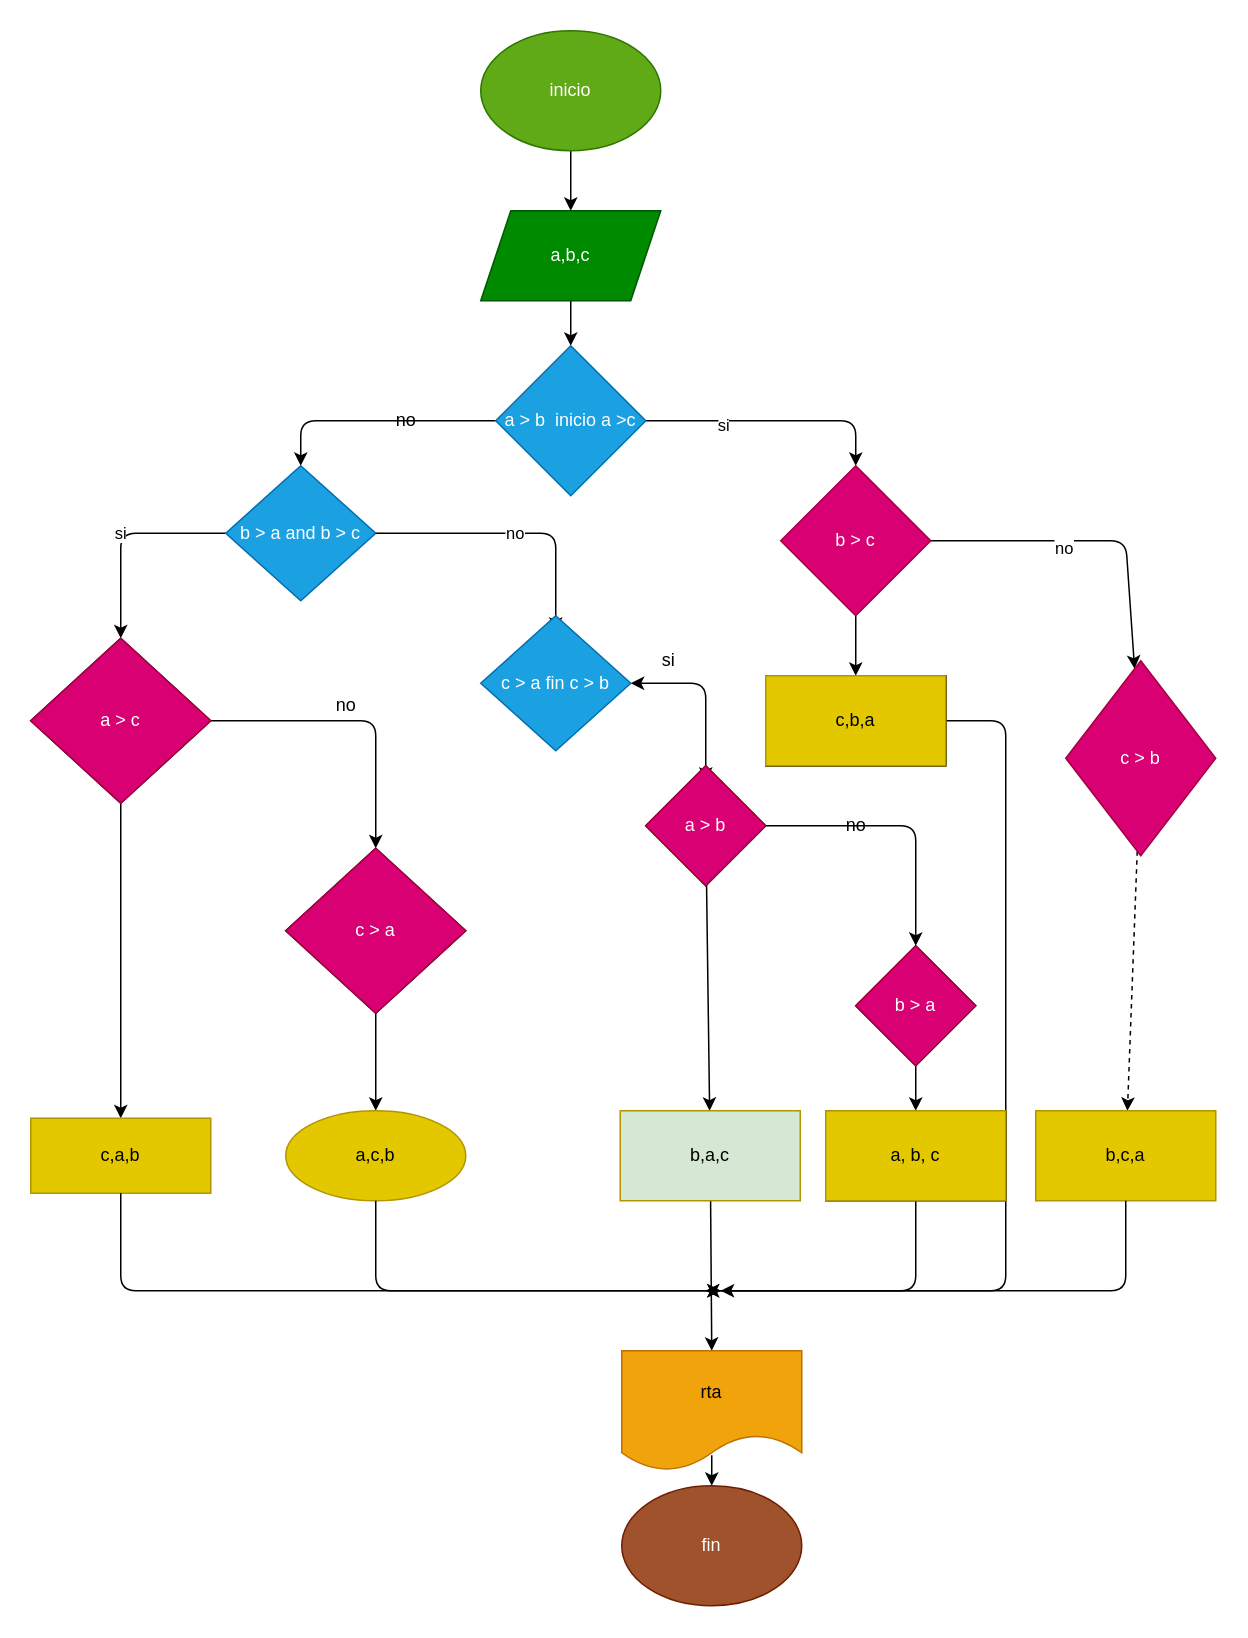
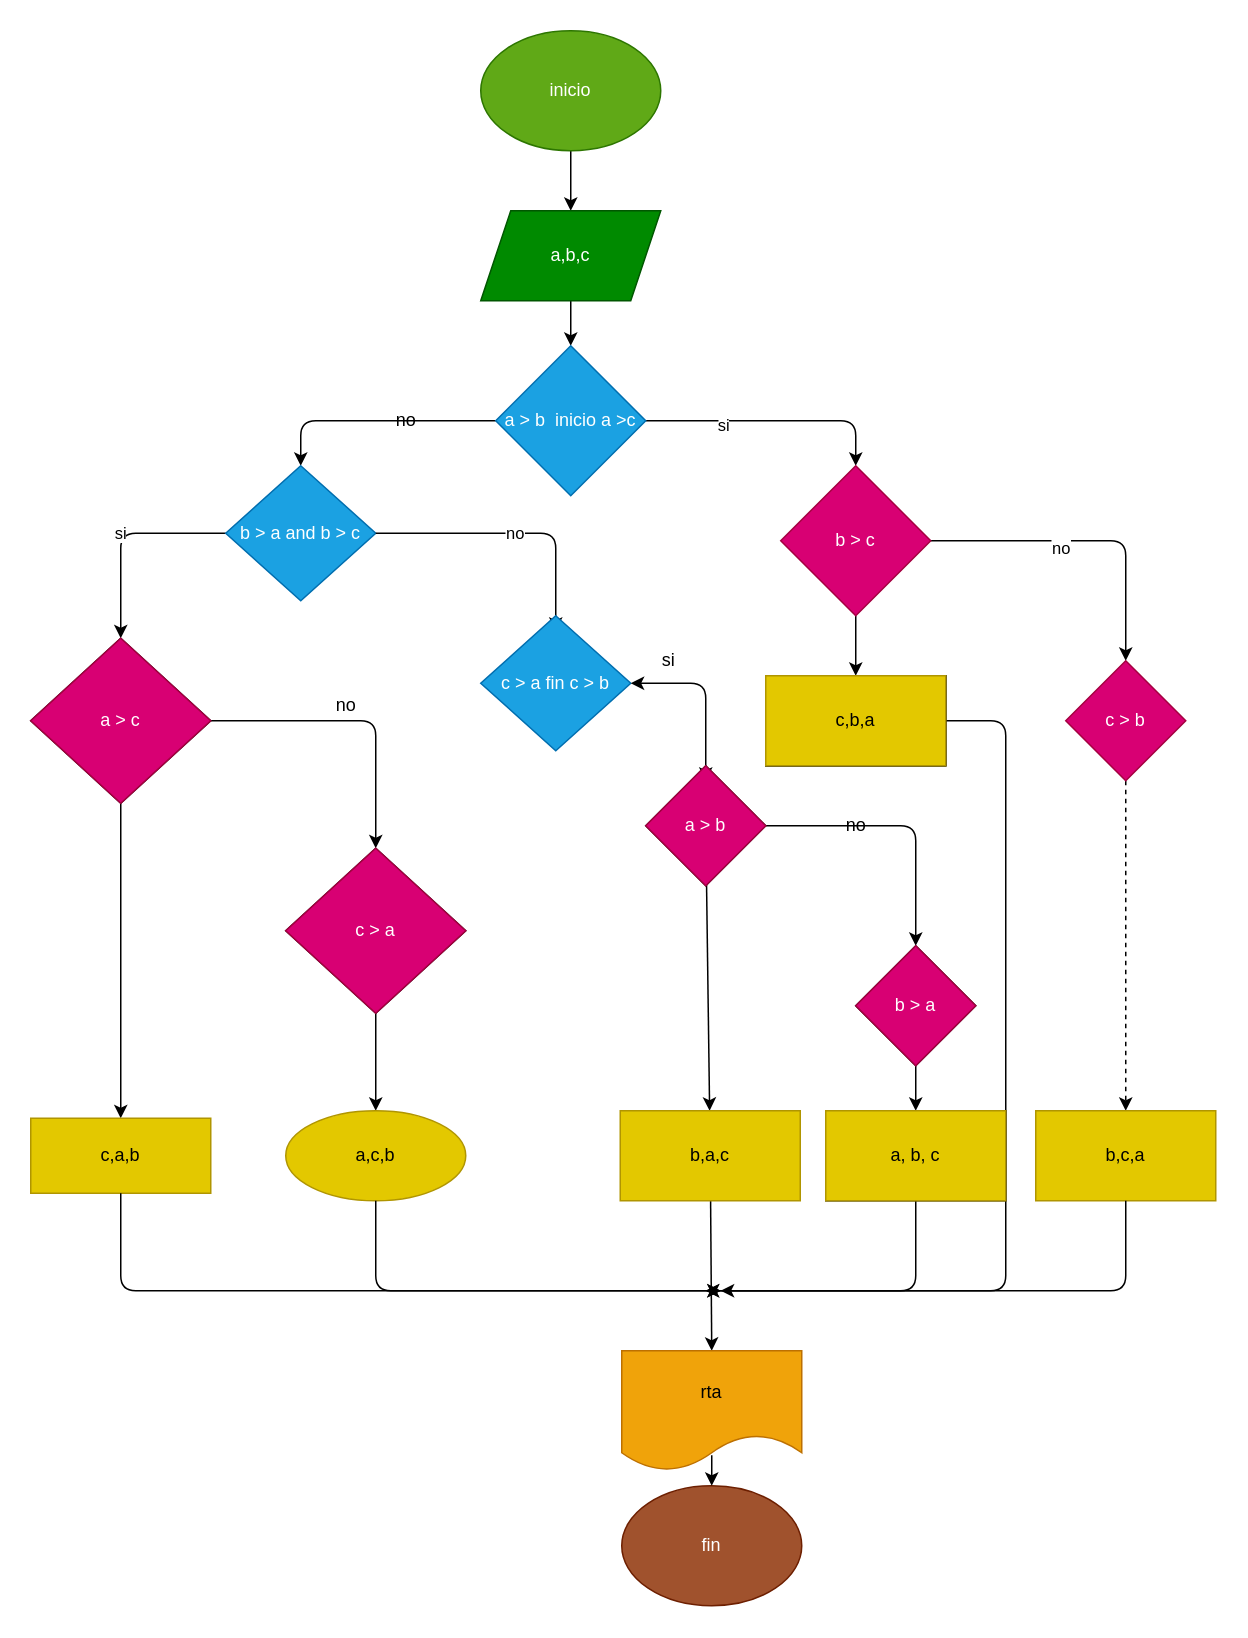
  <mxCell id="0" />
  <mxCell id="1" parent="0" />
  <mxCell id="2" value="" style="edgeStyle=none;html=1;" edge="1" parent="1" source="3" target="5"><mxGeometry relative="1" as="geometry" /></mxCell>
  <mxCell id="3" value="inicio" style="ellipse;whiteSpace=wrap;html=1;fillColor=#60a917;fontColor=#ffffff;strokeColor=#2D7600;" vertex="1" parent="1"><mxGeometry x="320" y="20" width="120" height="80" as="geometry" /></mxCell>
  <mxCell id="4" value="" style="edgeStyle=none;html=1;" edge="1" parent="1" source="5" target="9"><mxGeometry relative="1" as="geometry" /></mxCell>
  <mxCell id="5" value="a,b,c" style="shape=parallelogram;perimeter=parallelogramPerimeter;whiteSpace=wrap;html=1;fixedSize=1;fillColor=#008a00;fontColor=#ffffff;strokeColor=#005700;" vertex="1" parent="1"><mxGeometry x="320" y="140" width="120" height="60" as="geometry" /></mxCell>
  <mxCell id="6" value="" style="edgeStyle=none;html=1;" edge="1" parent="1" source="9" target="13"><mxGeometry relative="1" as="geometry"><Array as="points"><mxPoint x="570" y="280" /></Array></mxGeometry></mxCell>
  <mxCell id="7" value="si" style="edgeLabel;html=1;align=center;verticalAlign=middle;resizable=0;points=[];" vertex="1" connectable="0" parent="6"><mxGeometry x="-0.402" y="-2" relative="1" as="geometry"><mxPoint as="offset" /></mxGeometry></mxCell>
  <mxCell id="8" value="" style="edgeStyle=none;html=1;" edge="1" parent="1" source="9" target="19"><mxGeometry relative="1" as="geometry"><Array as="points"><mxPoint x="200" y="280" /></Array></mxGeometry></mxCell>
  <mxCell id="9" value="a &amp;gt; b&amp;nbsp; inicio a &amp;gt;c" style="rhombus;whiteSpace=wrap;html=1;fillColor=#1ba1e2;fontColor=#ffffff;strokeColor=#006EAF;" vertex="1" parent="1"><mxGeometry x="330" y="230" width="100" height="100" as="geometry" /></mxCell>
  <mxCell id="10" value="" style="edgeStyle=none;html=1;" edge="1" parent="1" source="13" target="14"><mxGeometry relative="1" as="geometry" /></mxCell>
  <mxCell id="11" value="" style="edgeStyle=none;html=1;" edge="1" parent="1" source="13" target="16"><mxGeometry relative="1" as="geometry"><Array as="points"><mxPoint x="750" y="360" /></Array></mxGeometry></mxCell>
  <mxCell id="12" value="no" style="edgeLabel;html=1;align=center;verticalAlign=middle;resizable=0;points=[];" vertex="1" connectable="0" parent="11"><mxGeometry x="-0.181" y="-4" relative="1" as="geometry"><mxPoint as="offset" /></mxGeometry></mxCell>
  <mxCell id="13" value="b &amp;gt; c" style="rhombus;whiteSpace=wrap;html=1;fillColor=#d80073;fontColor=#ffffff;strokeColor=#A50040;" vertex="1" parent="1"><mxGeometry x="520" y="310" width="100" height="100" as="geometry" /></mxCell>
  <mxCell id="14" value="c,b,a" style="whiteSpace=wrap;html=1;" vertex="1" parent="1"><mxGeometry x="510" y="450" width="120" height="60" as="geometry" /></mxCell>
  <mxCell id="15" value="" style="edgeStyle=none;html=1;dashed=1;" edge="1" parent="1" source="16" target="17"><mxGeometry relative="1" as="geometry" /></mxCell>
- <mxCell id="16" value="c &amp;gt; b" style="rhombus;whiteSpace=wrap;html=1;fillColor=#d80073;fontColor=#ffffff;strokeColor=#A50040;" vertex="1" parent="1"><mxGeometry x="710" y="440" width="100" height="130" as="geometry" /></mxCell>
+ <mxCell id="16" value="c &amp;gt; b" style="rhombus;whiteSpace=wrap;html=1;fillColor=#d80073;fontColor=#ffffff;strokeColor=#A50040;" vertex="1" parent="1"><mxGeometry x="710" y="440" width="80" height="80" as="geometry" /></mxCell>
  <mxCell id="17" value="b,c,a" style="whiteSpace=wrap;html=1;fillColor=#e3c800;fontColor=#000000;strokeColor=#B09500;" vertex="1" parent="1"><mxGeometry x="690" y="740" width="120" height="60" as="geometry" /></mxCell>
  <mxCell id="18" value="si" style="edgeStyle=none;html=1;" edge="1" parent="1" source="19" target="23"><mxGeometry relative="1" as="geometry"><Array as="points"><mxPoint x="80" y="355" /></Array></mxGeometry></mxCell>
  <mxCell id="19" value="b &amp;gt; a and b &amp;gt; c" style="rhombus;whiteSpace=wrap;html=1;fillColor=#1ba1e2;fontColor=#ffffff;strokeColor=#006EAF;" vertex="1" parent="1"><mxGeometry x="150" y="310" width="100" height="90" as="geometry" /></mxCell>
  <mxCell id="20" value="no" style="text;html=1;align=center;verticalAlign=middle;resizable=0;points=[];autosize=1;strokeColor=none;fillColor=none;" vertex="1" parent="1"><mxGeometry x="250" y="265" width="40" height="30" as="geometry" /></mxCell>
  <mxCell id="21" value="" style="edgeStyle=none;html=1;" edge="1" parent="1" source="23" target="24"><mxGeometry relative="1" as="geometry" /></mxCell>
  <mxCell id="22" value="" style="edgeStyle=none;html=1;" edge="1" parent="1" source="23" target="26"><mxGeometry relative="1" as="geometry"><Array as="points"><mxPoint x="250" y="480" /></Array></mxGeometry></mxCell>
  <mxCell id="23" value="a &amp;gt; c" style="rhombus;whiteSpace=wrap;html=1;" vertex="1" parent="1"><mxGeometry x="20" y="425" width="120" height="110" as="geometry" /></mxCell>
  <mxCell id="24" value="c,a,b" style="whiteSpace=wrap;html=1;fillColor=#e3c800;fontColor=#000000;strokeColor=#B09500;" vertex="1" parent="1"><mxGeometry x="20" y="745" width="120" height="50" as="geometry" /></mxCell>
  <mxCell id="25" value="" style="edgeStyle=none;html=1;" edge="1" parent="1" source="26" target="29"><mxGeometry relative="1" as="geometry" /></mxCell>
  <mxCell id="26" value="c &amp;gt; a" style="rhombus;whiteSpace=wrap;html=1;" vertex="1" parent="1"><mxGeometry x="190" y="565" width="120" height="110" as="geometry" /></mxCell>
  <mxCell id="27" value="no" style="endArrow=classic;html=1;exitX=1;exitY=0.5;exitDx=0;exitDy=0;" edge="1" parent="1" source="19"><mxGeometry width="50" height="50" relative="1" as="geometry"><mxPoint x="150" y="430" as="sourcePoint" /><mxPoint x="370" y="420" as="targetPoint" /><Array as="points"><mxPoint x="370" y="355" /></Array></mxGeometry></mxCell>
  <mxCell id="28" value="no" style="text;html=1;align=center;verticalAlign=middle;resizable=0;points=[];autosize=1;strokeColor=none;fillColor=none;" vertex="1" parent="1"><mxGeometry x="210" y="455" width="40" height="30" as="geometry" /></mxCell>
  <mxCell id="29" value="a,c,b" style="ellipse;whiteSpace=wrap;html=1;fillColor=#e3c800;fontColor=#000000;strokeColor=#B09500;" vertex="1" parent="1"><mxGeometry x="190" y="740" width="120" height="60" as="geometry" /></mxCell>
  <mxCell id="30" value="c &amp;gt; a fin c &amp;gt; b" style="rhombus;whiteSpace=wrap;html=1;fillColor=#1ba1e2;fontColor=#ffffff;strokeColor=#006EAF;" vertex="1" parent="1"><mxGeometry x="320" y="410" width="100" height="90" as="geometry" /></mxCell>
  <mxCell id="31" value="" style="endArrow=classic;startArrow=classic;html=1;entryX=1;entryY=0.5;entryDx=0;entryDy=0;entryPerimeter=0;" edge="1" parent="1" target="30"><mxGeometry width="50" height="50" relative="1" as="geometry"><mxPoint x="470" y="520" as="sourcePoint" /><mxPoint x="390" y="450" as="targetPoint" /><Array as="points"><mxPoint x="470" y="455" /></Array></mxGeometry></mxCell>
  <mxCell id="32" value="si" style="text;html=1;align=center;verticalAlign=middle;resizable=0;points=[];autosize=1;strokeColor=none;fillColor=none;" vertex="1" parent="1"><mxGeometry x="430" y="425" width="30" height="30" as="geometry" /></mxCell>
  <mxCell id="33" value="" style="edgeStyle=none;html=1;" edge="1" parent="1" source="35" target="37"><mxGeometry relative="1" as="geometry" /></mxCell>
  <mxCell id="34" value="" style="edgeStyle=none;html=1;" edge="1" parent="1" source="35" target="39"><mxGeometry relative="1" as="geometry"><Array as="points"><mxPoint x="610" y="550" /></Array></mxGeometry></mxCell>
  <mxCell id="35" value="a &amp;gt; b" style="rhombus;whiteSpace=wrap;html=1;" vertex="1" parent="1"><mxGeometry x="430" y="510" width="80" height="80" as="geometry" /></mxCell>
  <mxCell id="36" value="" style="edgeStyle=none;html=1;entryX=0.5;entryY=0;entryDx=0;entryDy=0;" edge="1" parent="1" source="37" target="42"><mxGeometry relative="1" as="geometry" /></mxCell>
- <mxCell id="37" value="b,a,c" style="whiteSpace=wrap;html=1;fillColor=#d5e8d4;fontColor=#000000;strokeColor=#B09500;" vertex="1" parent="1"><mxGeometry x="413" y="740" width="120" height="60" as="geometry" /></mxCell>
+ <mxCell id="37" value="b,a,c" style="whiteSpace=wrap;html=1;fillColor=#e3c800;fontColor=#000000;strokeColor=#B09500;" vertex="1" parent="1"><mxGeometry x="413" y="740" width="120" height="60" as="geometry" /></mxCell>
  <mxCell id="38" value="" style="edgeStyle=none;html=1;" edge="1" parent="1" source="39" target="41"><mxGeometry relative="1" as="geometry" /></mxCell>
  <mxCell id="39" value="b &amp;gt; a" style="rhombus;whiteSpace=wrap;html=1;" vertex="1" parent="1"><mxGeometry x="570" y="630" width="80" height="80" as="geometry" /></mxCell>
  <mxCell id="40" value="no" style="text;html=1;align=center;verticalAlign=middle;resizable=0;points=[];autosize=1;strokeColor=none;fillColor=none;" vertex="1" parent="1"><mxGeometry x="550" y="535" width="40" height="30" as="geometry" /></mxCell>
  <mxCell id="41" value="a, b, c" style="whiteSpace=wrap;html=1;" vertex="1" parent="1"><mxGeometry x="550" y="740" width="120" height="60" as="geometry" /></mxCell>
  <mxCell id="42" value="rta" style="shape=document;whiteSpace=wrap;html=1;boundedLbl=1;fillColor=#f0a30a;fontColor=#000000;strokeColor=#BD7000;" vertex="1" parent="1"><mxGeometry x="414" y="900" width="120" height="80" as="geometry" /></mxCell>
  <mxCell id="43" value="" style="endArrow=classic;html=1;exitX=0.5;exitY=1;exitDx=0;exitDy=0;" edge="1" parent="1" source="24"><mxGeometry width="50" height="50" relative="1" as="geometry"><mxPoint x="400" y="790" as="sourcePoint" /><mxPoint x="480" y="860" as="targetPoint" /><Array as="points"><mxPoint x="80" y="860" /><mxPoint x="280" y="860" /></Array></mxGeometry></mxCell>
  <mxCell id="44" value="" style="endArrow=classic;html=1;exitX=0.5;exitY=1;exitDx=0;exitDy=0;" edge="1" parent="1" source="29"><mxGeometry width="50" height="50" relative="1" as="geometry"><mxPoint x="270" y="840" as="sourcePoint" /><mxPoint x="480" y="860" as="targetPoint" /><Array as="points"><mxPoint x="250" y="860" /></Array></mxGeometry></mxCell>
  <mxCell id="45" value="" style="endArrow=classic;html=1;exitX=0.5;exitY=1;exitDx=0;exitDy=0;" edge="1" parent="1" source="41"><mxGeometry width="50" height="50" relative="1" as="geometry"><mxPoint x="510" y="840" as="sourcePoint" /><mxPoint x="470" y="860" as="targetPoint" /><Array as="points"><mxPoint x="610" y="860" /></Array></mxGeometry></mxCell>
  <mxCell id="46" value="" style="endArrow=classic;html=1;exitX=0.5;exitY=1;exitDx=0;exitDy=0;" edge="1" parent="1" source="17"><mxGeometry width="50" height="50" relative="1" as="geometry"><mxPoint x="510" y="840" as="sourcePoint" /><mxPoint x="470" y="860" as="targetPoint" /><Array as="points"><mxPoint x="750" y="860" /></Array></mxGeometry></mxCell>
  <mxCell id="47" value="fin" style="ellipse;whiteSpace=wrap;html=1;fillColor=#a0522d;fontColor=#ffffff;strokeColor=#6D1F00;" vertex="1" parent="1"><mxGeometry x="414" y="990" width="120" height="80" as="geometry" /></mxCell>
  <mxCell id="48" value="" style="endArrow=classic;html=1;entryX=0.5;entryY=0;entryDx=0;entryDy=0;exitX=0.5;exitY=0.87;exitDx=0;exitDy=0;exitPerimeter=0;" edge="1" parent="1" source="42" target="47"><mxGeometry width="50" height="50" relative="1" as="geometry"><mxPoint x="510" y="1010" as="sourcePoint" /><mxPoint x="560" y="960" as="targetPoint" /></mxGeometry></mxCell>
  <mxCell id="49" value="a &amp;gt; c" style="rhombus;whiteSpace=wrap;html=1;fillColor=#d80073;fontColor=#ffffff;strokeColor=#A50040;" vertex="1" parent="1"><mxGeometry x="20" y="425" width="120" height="110" as="geometry" /></mxCell>
  <mxCell id="50" value="c &amp;gt; a" style="rhombus;whiteSpace=wrap;html=1;fillColor=#d80073;fontColor=#ffffff;strokeColor=#A50040;" vertex="1" parent="1"><mxGeometry x="190" y="565" width="120" height="110" as="geometry" /></mxCell>
  <mxCell id="51" value="a &amp;gt; b" style="rhombus;whiteSpace=wrap;html=1;fillColor=#d80073;fontColor=#ffffff;strokeColor=#A50040;" vertex="1" parent="1"><mxGeometry x="430" y="510" width="80" height="80" as="geometry" /></mxCell>
  <mxCell id="52" value="b &amp;gt; a" style="rhombus;whiteSpace=wrap;html=1;fillColor=#d80073;fontColor=#ffffff;strokeColor=#A50040;" vertex="1" parent="1"><mxGeometry x="570" y="630" width="80" height="80" as="geometry" /></mxCell>
  <mxCell id="53" value="" style="endArrow=classic;html=1;exitX=1;exitY=0.5;exitDx=0;exitDy=0;" edge="1" parent="1" source="14"><mxGeometry width="50" height="50" relative="1" as="geometry"><mxPoint x="410" y="600" as="sourcePoint" /><mxPoint x="480" y="860" as="targetPoint" /><Array as="points"><mxPoint x="670" y="480" /><mxPoint x="670" y="860" /></Array></mxGeometry></mxCell>
  <mxCell id="54" value="c,b,a" style="whiteSpace=wrap;html=1;" vertex="1" parent="1"><mxGeometry x="510" y="450" width="120" height="60" as="geometry" /></mxCell>
  <mxCell id="55" value="c,b,a" style="whiteSpace=wrap;html=1;fillColor=#e3c800;fontColor=#000000;strokeColor=#B09500;" vertex="1" parent="1"><mxGeometry x="510" y="450" width="120" height="60" as="geometry" /></mxCell>
  <mxCell id="56" value="a, b, c" style="whiteSpace=wrap;html=1;fillColor=#e3c800;fontColor=#000000;strokeColor=#B09500;" vertex="1" parent="1"><mxGeometry x="550" y="740" width="120" height="60" as="geometry" /></mxCell>
